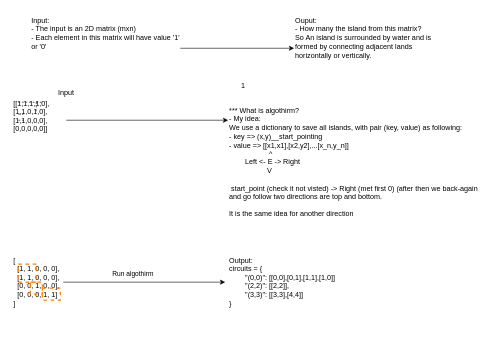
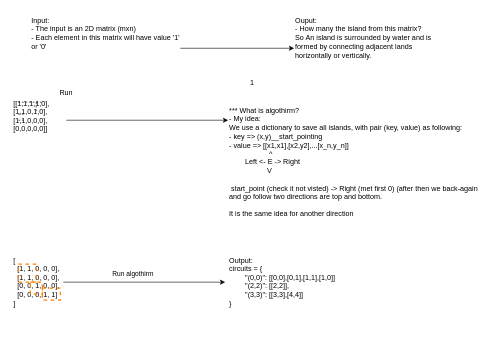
  <mxCell id="0" />
  <mxCell id="1" parent="0" />
  <mxCell id="2" value="Input:&lt;br&gt;- The input is an 2D matrix (mxn)&lt;div&gt;- Each element in this matrix will have value '1' or '0'&lt;/div&gt;" style="text;html=1;align=left;verticalAlign=top;whiteSpace=wrap;rounded=0;" parent="1" vertex="1"><mxGeometry x="50" y="20" width="250" height="120" as="geometry" /></mxCell>
  <mxCell id="3" value="Ouput:&lt;br&gt;- How many the island from this matrix?&lt;div&gt;So An island is surrounded by water and is formed by connecting adjacent lands horizontally or vertically.&lt;/div&gt;" style="text;html=1;align=left;verticalAlign=top;whiteSpace=wrap;rounded=0;" parent="1" vertex="1"><mxGeometry x="490" y="20" width="250" height="120" as="geometry" /></mxCell>
  <mxCell id="4" value="" style="endArrow=classic;html=1;rounded=0;exitX=1;exitY=0.5;exitDx=0;exitDy=0;" parent="1" source="2" target="3" edge="1"><mxGeometry width="50" height="50" relative="1" as="geometry"><mxPoint x="410" y="250" as="sourcePoint" /><mxPoint x="460" y="200" as="targetPoint" /></mxGeometry></mxCell>
  <mxCell id="5" value="[&lt;span style=&quot;background-color: initial;&quot;&gt;[1,1,1,1,0],&lt;/span&gt;&lt;div&gt;&lt;span style=&quot;background-color: initial;&quot;&gt;[1,1,0,1,0],&lt;/span&gt;&lt;/div&gt;&lt;div&gt;&lt;span style=&quot;background-color: initial;&quot;&gt;[1,1,0,0,0],&lt;/span&gt;&lt;/div&gt;&lt;div&gt;&lt;span style=&quot;background-color: initial;&quot;&gt;[0,0,0,0,0]&lt;/span&gt;&lt;span style=&quot;background-color: initial;&quot;&gt;]&lt;/span&gt;&lt;/div&gt;" style="text;html=1;align=left;verticalAlign=top;resizable=0;points=[];autosize=1;strokeColor=none;fillColor=none;" parent="1" vertex="1"><mxGeometry x="20" y="158" width="80" height="70" as="geometry" /></mxCell>
  <mxCell id="6" value="" style="endArrow=classic;html=1;rounded=0;" parent="1" edge="1"><mxGeometry width="50" height="50" relative="1" as="geometry"><mxPoint x="110" y="200" as="sourcePoint" /><mxPoint x="380" y="200" as="targetPoint" /><Array as="points" /></mxGeometry></mxCell>
- <mxCell id="7" value="Input" style="text;html=1;align=center;verticalAlign=middle;whiteSpace=wrap;rounded=0;" parent="1" vertex="1"><mxGeometry x="80" y="140" width="60" height="30" as="geometry" /></mxCell>
- <mxCell id="8" value="1" style="text;html=1;align=center;verticalAlign=middle;whiteSpace=wrap;rounded=0;" parent="1" vertex="1"><mxGeometry x="375" y="128" width="60" height="30" as="geometry" /></mxCell>
+ <mxCell id="7" value="Run" style="text;html=1;align=center;verticalAlign=middle;whiteSpace=wrap;rounded=0;" parent="1" vertex="1"><mxGeometry x="80" y="140" width="60" height="30" as="geometry" /></mxCell>
+ <mxCell id="8" value="1" style="text;html=1;align=center;verticalAlign=middle;whiteSpace=wrap;rounded=0;" parent="1" vertex="1"><mxGeometry x="390" y="123" width="60" height="30" as="geometry" /></mxCell>
  <mxCell id="9" value="" style="endArrow=none;html=1;rounded=0;dashed=1;" parent="1" edge="1"><mxGeometry width="50" height="50" relative="1" as="geometry"><mxPoint x="30" y="170" as="sourcePoint" /><mxPoint x="70" y="170" as="targetPoint" /></mxGeometry></mxCell>
  <mxCell id="10" value="" style="endArrow=none;html=1;rounded=0;dashed=1;" parent="1" edge="1"><mxGeometry width="50" height="50" relative="1" as="geometry"><mxPoint x="30" y="200" as="sourcePoint" /><mxPoint x="40" y="200" as="targetPoint" /></mxGeometry></mxCell>
  <mxCell id="11" value="*** What is algothirm?&lt;div&gt;- My idea:&lt;/div&gt;&lt;div&gt;We use a dictionary to save all islands, with pair (key, value) as following:&lt;br&gt;- key =&amp;gt; (x,y)__start_pointing&lt;/div&gt;&lt;div&gt;- value =&amp;gt; [[x1,x1],[x2,y2],...[x_n,y_n]]&lt;br&gt;&lt;span style=&quot;white-space: pre;&quot;&gt;&#09;&lt;/span&gt;&amp;nbsp; &amp;nbsp; &amp;nbsp; &amp;nbsp; &amp;nbsp; &amp;nbsp; ^&lt;/div&gt;&lt;div&gt;&amp;nbsp;&lt;span style=&quot;white-space: pre;&quot;&gt;&#09;&lt;/span&gt;Left &amp;lt;-&amp;nbsp;E -&amp;gt; Right&lt;br&gt;&lt;/div&gt;&lt;div&gt;&amp;nbsp; &amp;nbsp;&lt;span style=&quot;white-space: pre;&quot;&gt;&#09;&lt;/span&gt;&lt;span style=&quot;white-space: pre;&quot;&gt;&#09;&lt;/span&gt;&amp;nbsp; &amp;nbsp;V&lt;/div&gt;&lt;div&gt;&lt;span style=&quot;background-color: initial;&quot;&gt;&amp;nbsp;&lt;/span&gt;&lt;/div&gt;&lt;div&gt;&amp;nbsp;start_point (check it not visted) -&amp;gt; Right (met first 0) (after then we back-again and go follow two directions are top and bottom.&lt;/div&gt;&lt;div&gt;&lt;br&gt;&lt;/div&gt;&lt;div&gt;It is the same idea for another direction&lt;/div&gt;&lt;div&gt;&lt;br&gt;&lt;/div&gt;&lt;div&gt;&lt;br&gt;&lt;/div&gt;" style="text;html=1;align=left;verticalAlign=top;whiteSpace=wrap;rounded=0;" parent="1" vertex="1"><mxGeometry x="380" y="170" width="420" height="230" as="geometry" /></mxCell>
  <mxCell id="12" value="" style="endArrow=none;html=1;rounded=0;dashed=1;" parent="1" edge="1"><mxGeometry width="50" height="50" relative="1" as="geometry"><mxPoint x="30" y="190" as="sourcePoint" /><mxPoint x="40" y="190" as="targetPoint" /></mxGeometry></mxCell>
  <mxCell id="13" value="" style="endArrow=none;html=1;rounded=0;dashed=1;" parent="1" edge="1"><mxGeometry width="50" height="50" relative="1" as="geometry"><mxPoint x="60" y="170" as="sourcePoint" /><mxPoint x="59.72" y="188" as="targetPoint" /></mxGeometry></mxCell>
  <mxCell id="14" value="[&lt;div&gt;&amp;nbsp; [1, 1, 0, 0, 0],&lt;/div&gt;&lt;div&gt;&amp;nbsp; [1, 1, 0, 0, 0],&lt;/div&gt;&lt;div&gt;&amp;nbsp; [0, 0, 1, 0, 0],&lt;/div&gt;&lt;div&gt;&amp;nbsp; [0, 0, 0, 1, 1]&lt;/div&gt;&lt;div&gt;]&lt;/div&gt;" style="text;html=1;align=left;verticalAlign=top;resizable=0;points=[];autosize=1;strokeColor=none;fillColor=none;" vertex="1" parent="1"><mxGeometry x="20" y="420" width="100" height="100" as="geometry" /></mxCell>
  <mxCell id="15" value="" style="rounded=0;whiteSpace=wrap;html=1;fillColor=none;strokeColor=#FF8000;strokeWidth=2;dashed=1;" vertex="1" parent="1"><mxGeometry x="30" y="440" width="30" height="30" as="geometry" /></mxCell>
  <mxCell id="16" value="" style="rounded=0;whiteSpace=wrap;html=1;fillColor=none;strokeColor=#FF8000;strokeWidth=2;dashed=1;" vertex="1" parent="1"><mxGeometry x="70" y="480" width="30" height="20" as="geometry" /></mxCell>
  <mxCell id="17" value="" style="rounded=0;whiteSpace=wrap;html=1;fillColor=none;strokeColor=#FF8000;strokeWidth=2;dashed=1;" vertex="1" parent="1"><mxGeometry x="50" y="470" width="20" height="20" as="geometry" /></mxCell>
  <mxCell id="18" value="" style="endArrow=classic;html=1;rounded=0;" edge="1" parent="1"><mxGeometry width="50" height="50" relative="1" as="geometry"><mxPoint x="105" y="470" as="sourcePoint" /><mxPoint x="375" y="470" as="targetPoint" /><Array as="points" /></mxGeometry></mxCell>
  <mxCell id="19" value="Run algothirm" style="edgeLabel;html=1;align=center;verticalAlign=middle;resizable=0;points=[];" vertex="1" connectable="0" parent="18"><mxGeometry x="-0.184" relative="1" as="geometry"><mxPoint x="5" y="-15" as="offset" /></mxGeometry></mxCell>
  <mxCell id="20" value="Output:&lt;br&gt;circuits = {&lt;div&gt;&lt;span style=&quot;white-space: pre;&quot;&gt;&#09;&lt;/span&gt;&quot;(0,0)&quot;: [[0,0],[0,1],[1,1],[1,0]]&lt;br&gt;&lt;/div&gt;&lt;div&gt;&lt;span style=&quot;white-space: pre;&quot;&gt;&#09;&lt;/span&gt;&quot;(2,2)&quot;: [[2,2]],&lt;br&gt;&lt;/div&gt;&lt;div&gt;&lt;span style=&quot;white-space: pre;&quot;&gt;&#09;&lt;/span&gt;&quot;(3,3)&quot;: [[3,3],[4,4]]&lt;br&gt;&lt;/div&gt;&lt;div&gt;}&lt;/div&gt;" style="text;html=1;align=left;verticalAlign=top;whiteSpace=wrap;rounded=0;" vertex="1" parent="1"><mxGeometry x="380" y="420" width="310" height="160" as="geometry" /></mxCell>
